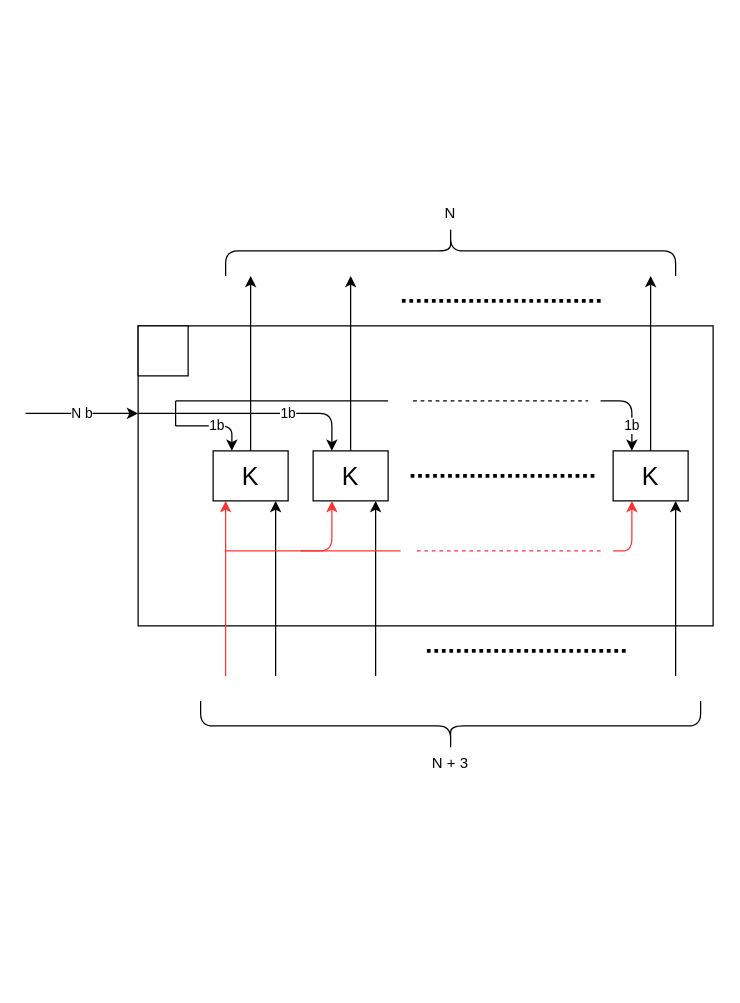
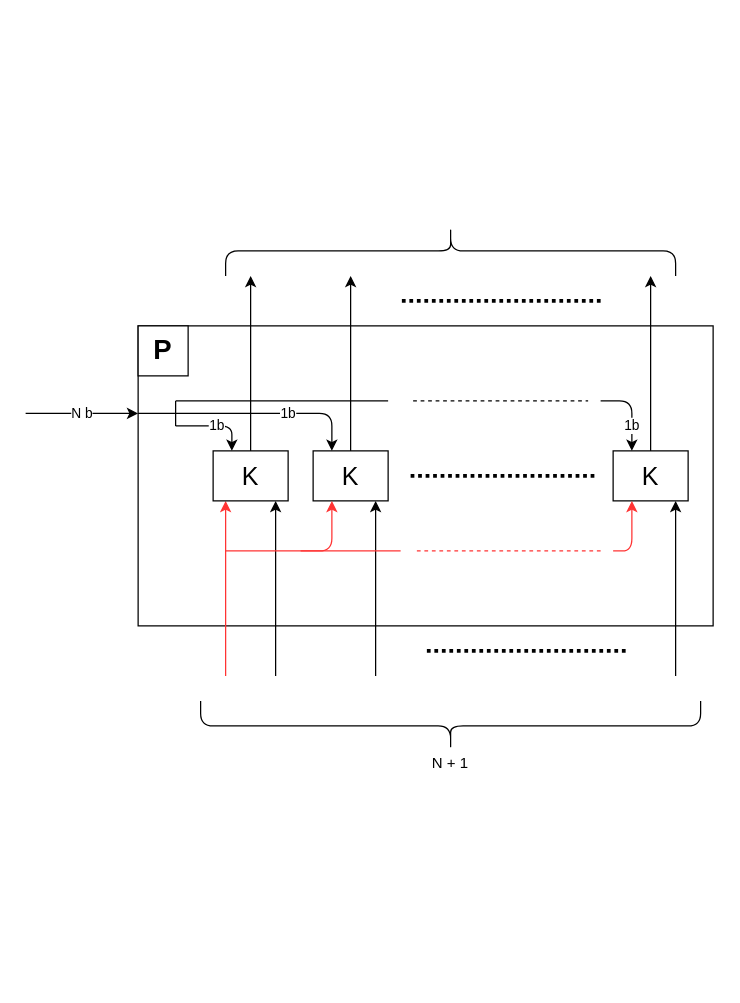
  <mxCell id="0" />
  <mxCell id="1" parent="0" />
  <mxCell id="2" value="" style="rounded=0;whiteSpace=wrap;html=1;" vertex="1" parent="1"><mxGeometry x="110" y="260" width="460" height="240" as="geometry" /></mxCell>
  <mxCell id="3" value="" style="endArrow=classic;html=1;" edge="1" parent="1"><mxGeometry width="50" height="50" relative="1" as="geometry"><mxPoint x="220" y="540" as="sourcePoint" /><mxPoint x="220" y="400" as="targetPoint" /></mxGeometry></mxCell>
  <mxCell id="4" value="" style="endArrow=classic;html=1;" edge="1" parent="1"><mxGeometry width="50" height="50" relative="1" as="geometry"><mxPoint x="300" y="540" as="sourcePoint" /><mxPoint x="300" y="400" as="targetPoint" /></mxGeometry></mxCell>
  <mxCell id="5" value="" style="endArrow=none;dashed=1;html=1;dashPattern=1 1;strokeWidth=3;targetPerimeterSpacing=0;jumpSize=6;" edge="1" parent="1"><mxGeometry width="50" height="50" relative="1" as="geometry"><mxPoint x="500" y="520" as="sourcePoint" /><mxPoint x="340" y="520" as="targetPoint" /></mxGeometry></mxCell>
  <mxCell id="6" value="" style="endArrow=classic;html=1;" edge="1" parent="1"><mxGeometry width="50" height="50" relative="1" as="geometry"><mxPoint x="540" y="540" as="sourcePoint" /><mxPoint x="540" y="400" as="targetPoint" /></mxGeometry></mxCell>
  <mxCell id="7" value="" style="endArrow=classic;html=1;" edge="1" parent="1"><mxGeometry width="50" height="50" relative="1" as="geometry"><mxPoint x="200" y="360" as="sourcePoint" /><mxPoint x="200" y="220" as="targetPoint" /></mxGeometry></mxCell>
  <mxCell id="8" value="" style="endArrow=classic;html=1;" edge="1" parent="1"><mxGeometry width="50" height="50" relative="1" as="geometry"><mxPoint x="280" y="360" as="sourcePoint" /><mxPoint x="280" y="220" as="targetPoint" /></mxGeometry></mxCell>
  <mxCell id="9" value="" style="endArrow=none;dashed=1;html=1;dashPattern=1 1;strokeWidth=3;targetPerimeterSpacing=0;jumpSize=6;" edge="1" parent="1"><mxGeometry width="50" height="50" relative="1" as="geometry"><mxPoint x="480" y="240" as="sourcePoint" /><mxPoint x="320" y="240" as="targetPoint" /></mxGeometry></mxCell>
  <mxCell id="10" value="" style="endArrow=classic;html=1;" edge="1" parent="1"><mxGeometry width="50" height="50" relative="1" as="geometry"><mxPoint x="520" y="360" as="sourcePoint" /><mxPoint x="520" y="220" as="targetPoint" /></mxGeometry></mxCell>
  <mxCell id="11" value="1b" style="endArrow=classic;html=1;entryX=0.25;entryY=0;entryDx=0;entryDy=0;" edge="1" parent="1" target="13"><mxGeometry width="50" height="50" relative="1" as="geometry"><mxPoint x="140" y="340" as="sourcePoint" /><mxPoint x="180" y="350" as="targetPoint" /><Array as="points"><mxPoint x="185" y="340" /></Array></mxGeometry></mxCell>
  <mxCell id="12" value="" style="endArrow=classic;html=1;strokeWidth=1;strokeColor=#FF3333;" edge="1" parent="1"><mxGeometry width="50" height="50" relative="1" as="geometry"><mxPoint x="180" y="540" as="sourcePoint" /><mxPoint x="180" y="400" as="targetPoint" /></mxGeometry></mxCell>
  <mxCell id="13" value="&lt;font style=&quot;font-size: 20px&quot;&gt;K&lt;/font&gt;" style="rounded=0;whiteSpace=wrap;html=1;" vertex="1" parent="1"><mxGeometry x="170" y="360" width="60" height="40" as="geometry" /></mxCell>
  <mxCell id="14" value="&lt;font style=&quot;font-size: 20px&quot;&gt;K&lt;/font&gt;" style="rounded=0;whiteSpace=wrap;html=1;" vertex="1" parent="1"><mxGeometry x="250" y="360" width="60" height="40" as="geometry" /></mxCell>
  <mxCell id="15" value="&lt;font style=&quot;font-size: 20px&quot;&gt;K&lt;br&gt;&lt;/font&gt;" style="rounded=0;whiteSpace=wrap;html=1;" vertex="1" parent="1"><mxGeometry x="490" y="360" width="60" height="40" as="geometry" /></mxCell>
  <mxCell id="16" value="" style="endArrow=none;dashed=1;html=1;dashPattern=1 1;strokeWidth=3;targetPerimeterSpacing=0;jumpSize=6;" edge="1" parent="1"><mxGeometry width="50" height="50" relative="1" as="geometry"><mxPoint x="475" y="380" as="sourcePoint" /><mxPoint x="325" y="380" as="targetPoint" /></mxGeometry></mxCell>
  <mxCell id="17" value="" style="endArrow=classic;html=1;strokeColor=#FF3333;strokeWidth=1;entryX=0.25;entryY=1;entryDx=0;entryDy=0;" edge="1" parent="1" target="14"><mxGeometry width="50" height="50" relative="1" as="geometry"><mxPoint x="180" y="440" as="sourcePoint" /><mxPoint x="80" y="550" as="targetPoint" /><Array as="points"><mxPoint x="265" y="440" /></Array></mxGeometry></mxCell>
  <mxCell id="18" value="" style="endArrow=classic;html=1;strokeColor=#FF3333;strokeWidth=1;entryX=0.25;entryY=1;entryDx=0;entryDy=0;" edge="1" parent="1"><mxGeometry width="50" height="50" relative="1" as="geometry"><mxPoint x="490" y="440" as="sourcePoint" /><mxPoint x="505" y="400" as="targetPoint" /><Array as="points"><mxPoint x="505" y="440" /></Array></mxGeometry></mxCell>
  <mxCell id="19" value="" style="endArrow=none;html=1;strokeColor=#FF3333;strokeWidth=1;endFill=0;" edge="1" parent="1"><mxGeometry width="50" height="50" relative="1" as="geometry"><mxPoint x="240" y="440" as="sourcePoint" /><mxPoint x="320" y="440" as="targetPoint" /><Array as="points"><mxPoint x="280" y="440" /></Array></mxGeometry></mxCell>
  <mxCell id="20" value="" style="endArrow=none;dashed=1;html=1;strokeWidth=1;targetPerimeterSpacing=0;jumpSize=6;strokeColor=#FF3333;" edge="1" parent="1"><mxGeometry width="50" height="50" relative="1" as="geometry"><mxPoint x="480" y="440" as="sourcePoint" /><mxPoint x="330" y="440" as="targetPoint" /></mxGeometry></mxCell>
  <mxCell id="21" value="1b" style="endArrow=classic;html=1;entryX=0.25;entryY=0;entryDx=0;entryDy=0;" edge="1" parent="1"><mxGeometry x="0.161" width="50" height="50" relative="1" as="geometry"><mxPoint x="140" y="330" as="sourcePoint" /><mxPoint x="265" y="360" as="targetPoint" /><Array as="points"><mxPoint x="265" y="330" /></Array><mxPoint as="offset" /></mxGeometry></mxCell>
  <mxCell id="22" value="1b" style="endArrow=classic;html=1;entryX=0.25;entryY=0;entryDx=0;entryDy=0;" edge="1" parent="1"><mxGeometry x="0.385" width="50" height="50" relative="1" as="geometry"><mxPoint x="480" y="320" as="sourcePoint" /><mxPoint x="505" y="360" as="targetPoint" /><Array as="points"><mxPoint x="505" y="320" /></Array><mxPoint as="offset" /></mxGeometry></mxCell>
  <mxCell id="23" value="" style="endArrow=none;html=1;strokeColor=#000000;strokeWidth=1;dashed=1;" edge="1" parent="1"><mxGeometry width="50" height="50" relative="1" as="geometry"><mxPoint x="330" y="320" as="sourcePoint" /><mxPoint x="470" y="320" as="targetPoint" /></mxGeometry></mxCell>
  <mxCell id="24" value="" style="endArrow=none;html=1;strokeColor=#000000;strokeWidth=1;" edge="1" parent="1"><mxGeometry width="50" height="50" relative="1" as="geometry"><mxPoint x="140" y="320" as="sourcePoint" /><mxPoint x="310" y="320" as="targetPoint" /></mxGeometry></mxCell>
  <mxCell id="25" value="" style="endArrow=none;html=1;strokeColor=#000000;strokeWidth=1;" edge="1" parent="1"><mxGeometry width="50" height="50" relative="1" as="geometry"><mxPoint x="140" y="340" as="sourcePoint" /><mxPoint x="140" y="320" as="targetPoint" /></mxGeometry></mxCell>
  <mxCell id="26" value="" style="endArrow=none;html=1;strokeColor=#000000;strokeWidth=1;" edge="1" parent="1"><mxGeometry width="50" height="50" relative="1" as="geometry"><mxPoint x="110" y="330" as="sourcePoint" /><mxPoint x="140" y="330" as="targetPoint" /></mxGeometry></mxCell>
  <mxCell id="27" value="N b" style="endArrow=classic;html=1;strokeColor=#000000;strokeWidth=1;" edge="1" parent="1"><mxGeometry width="50" height="50" relative="1" as="geometry"><mxPoint x="20" y="330" as="sourcePoint" /><mxPoint x="110" y="330" as="targetPoint" /></mxGeometry></mxCell>
  <mxCell id="28" value="&lt;br&gt;" style="shape=curlyBracket;whiteSpace=wrap;html=1;rounded=1;rotation=-90;" vertex="1" parent="1"><mxGeometry x="340" y="380" width="40" height="400" as="geometry" /></mxCell>
- <mxCell id="29" value="N + 3" style="text;html=1;strokeColor=none;fillColor=none;align=center;verticalAlign=middle;whiteSpace=wrap;rounded=0;" vertex="1" parent="1"><mxGeometry x="340" y="600" width="40" height="20" as="geometry" /></mxCell>
+ <mxCell id="29" value="N + 1" style="text;html=1;strokeColor=none;fillColor=none;align=center;verticalAlign=middle;whiteSpace=wrap;rounded=0;" vertex="1" parent="1"><mxGeometry x="340" y="600" width="40" height="20" as="geometry" /></mxCell>
  <mxCell id="30" value="&lt;br&gt;" style="shape=curlyBracket;whiteSpace=wrap;html=1;rounded=1;rotation=90;" vertex="1" parent="1"><mxGeometry x="340" y="20" width="40" height="360" as="geometry" /></mxCell>
- <mxCell id="31" value="N" style="text;html=1;strokeColor=none;fillColor=none;align=center;verticalAlign=middle;whiteSpace=wrap;rounded=0;" vertex="1" parent="1"><mxGeometry x="340" y="159.5" width="40" height="20" as="geometry" /></mxCell>
  <mxCell id="32" value="" style="whiteSpace=wrap;html=1;aspect=fixed;" vertex="1" parent="1"><mxGeometry x="110" y="260" width="40" height="40" as="geometry" /></mxCell>
+ <mxCell id="33" value="&lt;font style=&quot;font-size: 22px&quot;&gt;&lt;b&gt;P&lt;/b&gt;&lt;/font&gt;" style="text;html=1;strokeColor=none;fillColor=none;align=center;verticalAlign=middle;whiteSpace=wrap;rounded=0;" vertex="1" parent="1"><mxGeometry x="110" y="270" width="40" height="20" as="geometry" /></mxCell>
